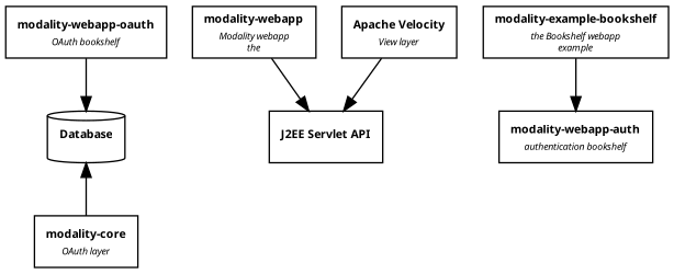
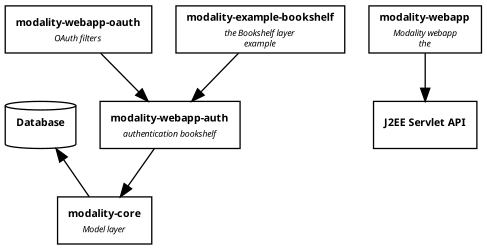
  digraph {
    fontname="Noto Sans"
    node [fontname="Noto Sans" fontsize=8 shape=record]
    edge [fontname="Noto Sans" fontsize=8]
    n1 [label=<<b>Database</b>> shape=cylinder]
-   n2 [label=<<b>modality-core</b><br/><sub><i>OAuth layer</i></sub>>]
+   n2 [label=<<b>modality-core</b><br/><sub><i>Model layer</i></sub>>]
    n3 [label=<<b>J2EE Servlet API</b>>]
    n4 [label=<<b>modality-webapp</b><br/><sub><i>Modality webapp<br/>the</i></sub>>]
    n5 [label=<<b>modality-webapp-auth</b><br/><sub><i>authentication bookshelf</i></sub>>]
-   n6 [label=<<b>modality-webapp-oauth</b><br/><sub><i>OAuth bookshelf</i></sub>>]
-   n7 [label=<<b>Apache Velocity</b><br/><sub><i>View layer</i></sub>>]
-   n8 [label=<<b>modality-example-bookshelf</b><br/><sub><i>the Bookshelf webapp<br/>example</i></sub>>]
+   n6 [label=<<b>modality-webapp-oauth</b><br/><sub><i>OAuth filters</i></sub>>]
+   n8 [label=<<b>modality-example-bookshelf</b><br/><sub><i>the Bookshelf layer<br/>example</i></sub>>]
    n1 -> n2 [dir=back]
    n4 -> n3
-   n6 -> n1
-   n7 -> n3
+   n5 -> n2
+   n6 -> n5
    n8 -> n5
  }
